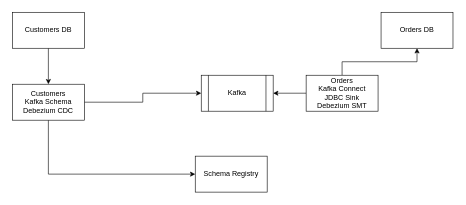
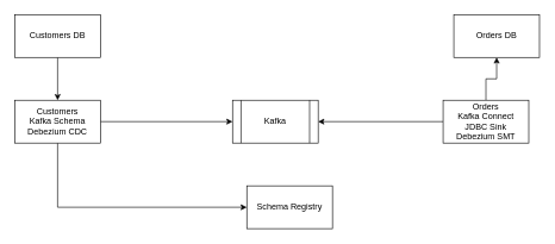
  <mxCell id="0" />
  <mxCell id="1" parent="0" />
  <mxCell id="2" style="edgeStyle=orthogonalEdgeStyle;rounded=0;orthogonalLoop=1;jettySize=auto;html=1;exitX=0.5;exitY=1;exitDx=0;exitDy=0;entryX=0.5;entryY=0;entryDx=0;entryDy=0;" edge="1" parent="1" source="3" target="6"><mxGeometry relative="1" as="geometry" /></mxCell>
  <mxCell id="3" value="&lt;div&gt;Customers DB&lt;/div&gt;" style="rounded=0;whiteSpace=wrap;html=1;" vertex="1" parent="1"><mxGeometry x="20" y="20" width="120" height="60" as="geometry" /></mxCell>
  <mxCell id="4" style="edgeStyle=orthogonalEdgeStyle;rounded=0;orthogonalLoop=1;jettySize=auto;html=1;exitX=1;exitY=0.5;exitDx=0;exitDy=0;entryX=0;entryY=0.5;entryDx=0;entryDy=0;" edge="1" parent="1" source="6" target="7"><mxGeometry relative="1" as="geometry" /></mxCell>
  <mxCell id="5" style="edgeStyle=orthogonalEdgeStyle;rounded=0;orthogonalLoop=1;jettySize=auto;html=1;exitX=0.5;exitY=1;exitDx=0;exitDy=0;entryX=0;entryY=0.5;entryDx=0;entryDy=0;" edge="1" parent="1" source="6" target="12"><mxGeometry relative="1" as="geometry" /></mxCell>
  <mxCell id="6" value="&lt;div&gt;Customers&lt;/div&gt;&lt;div&gt;Kafka Schema&lt;/div&gt;&lt;div&gt;Debezium CDC&lt;br&gt;&lt;/div&gt;" style="rounded=0;whiteSpace=wrap;html=1;" vertex="1" parent="1"><mxGeometry x="20" y="140" width="120" height="60" as="geometry" /></mxCell>
- <mxCell id="7" value="Kafka" style="shape=process;whiteSpace=wrap;html=1;backgroundOutline=1;" vertex="1" parent="1"><mxGeometry x="335" y="125" width="120" height="60" as="geometry" /></mxCell>
+ <mxCell id="7" value="Kafka" style="shape=process;whiteSpace=wrap;html=1;backgroundOutline=1;" vertex="1" parent="1"><mxGeometry x="325" y="140" width="120" height="60" as="geometry" /></mxCell>
  <mxCell id="8" value="Orders DB" style="rounded=0;whiteSpace=wrap;html=1;" vertex="1" parent="1"><mxGeometry x="635" y="20" width="120" height="60" as="geometry" /></mxCell>
  <mxCell id="9" style="edgeStyle=orthogonalEdgeStyle;rounded=0;orthogonalLoop=1;jettySize=auto;html=1;exitX=0;exitY=0.5;exitDx=0;exitDy=0;entryX=1;entryY=0.5;entryDx=0;entryDy=0;" edge="1" parent="1" source="11" target="7"><mxGeometry relative="1" as="geometry" /></mxCell>
  <mxCell id="10" style="edgeStyle=orthogonalEdgeStyle;rounded=0;orthogonalLoop=1;jettySize=auto;html=1;exitX=0.5;exitY=0;exitDx=0;exitDy=0;entryX=0.5;entryY=1;entryDx=0;entryDy=0;" edge="1" parent="1" source="11" target="8"><mxGeometry relative="1" as="geometry" /></mxCell>
- <mxCell id="11" value="&lt;div&gt;Orders&lt;/div&gt;&lt;div&gt;Kafka Connect&lt;/div&gt;&lt;div&gt;JDBC Sink&lt;/div&gt;&lt;div&gt;Debezium SMT&lt;br&gt;&lt;/div&gt;" style="rounded=0;whiteSpace=wrap;html=1;" vertex="1" parent="1"><mxGeometry x="510" y="125" width="120" height="60" as="geometry" /></mxCell>
- <mxCell id="12" value="Schema Registry" style="rounded=0;whiteSpace=wrap;html=1;" vertex="1" parent="1"><mxGeometry x="325" y="260" width="120" height="60" as="geometry" /></mxCell>
+ <mxCell id="11" value="&lt;div&gt;Orders&lt;/div&gt;&lt;div&gt;Kafka Connect&lt;/div&gt;&lt;div&gt;JDBC Sink&lt;/div&gt;&lt;div&gt;Debezium SMT&lt;br&gt;&lt;/div&gt;" style="rounded=0;whiteSpace=wrap;html=1;" vertex="1" parent="1"><mxGeometry x="620" y="140" width="120" height="60" as="geometry" /></mxCell>
+ <mxCell id="12" value="Schema Registry" style="rounded=0;whiteSpace=wrap;html=1;" vertex="1" parent="1"><mxGeometry x="345" y="260" width="120" height="60" as="geometry" /></mxCell>
